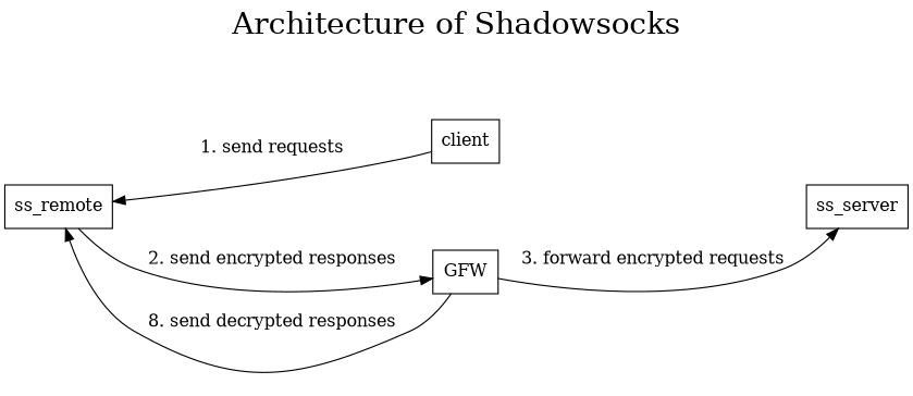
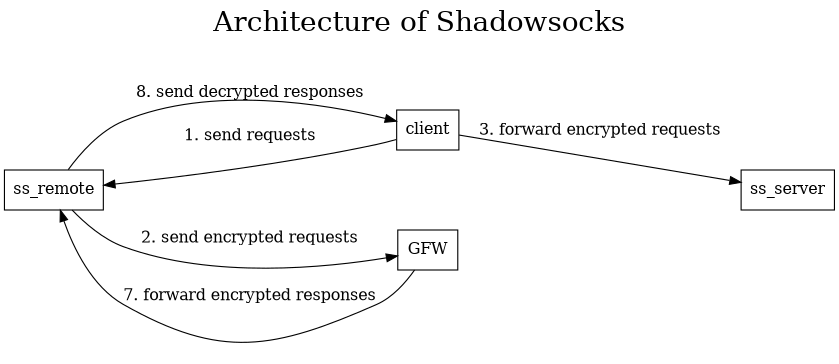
  digraph {
    fontsize=25
    label="Architecture of Shadowsocks"
    labelloc=t
    nodesep=1
    rankdir=LR
    node [shape=rectangle]
    n1 [label=ss_remote]
    client
    GFW
    ss_server
-   n1 -> GFW [label="2. send encrypted responses"]
+   n1 -> client [label="8. send decrypted responses"]
+   n1 -> GFW [label="2. send encrypted requests"]
    client -> n1 [label="1. send requests"]
-   GFW -> n1 [label="8. send decrypted responses"]
-   GFW -> ss_server [label="3. forward encrypted requests"]
+   GFW -> n1 [label="7. forward encrypted responses"]
+   client -> ss_server [label="3. forward encrypted requests"]
  }
